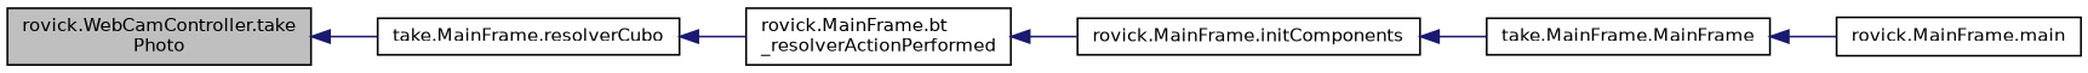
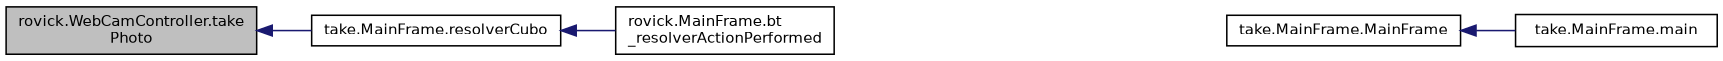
  digraph {
    rankdir=LR
    node [color=black fillcolor=white fontname=Helvetica fontsize=10 shape=record style=filled]
    edge [color=midnightblue dir=back fontname=Helvetica fontsize=10 labelfontname=Helvetica labelfontsize=10 style=solid]
    n1 [fillcolor=grey75 fontcolor=black height=0.2 label="rovick.WebCamController.take\lPhoto" width=0.4]
    n2 [height=0.2 label="take.MainFrame.resolverCubo" width=0.4]
    n3 [height=0.2 label="rovick.MainFrame.bt\l_resolverActionPerformed" width=0.4]
-   n4 [height=0.2 label="rovick.MainFrame.initComponents" width=0.4]
    n5 [height=0.2 label="take.MainFrame.MainFrame" width=0.4]
-   n6 [height=0.2 label="rovick.MainFrame.main" width=0.4]
+   n6 [height=0.2 label="take.MainFrame.main" width=0.4]
    n1 -> n2
    n2 -> n3
-   n3 -> n4
-   n4 -> n5
    n5 -> n6
  }
